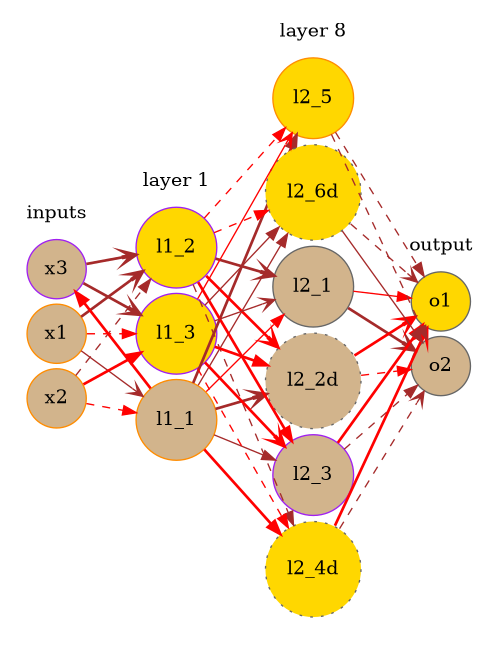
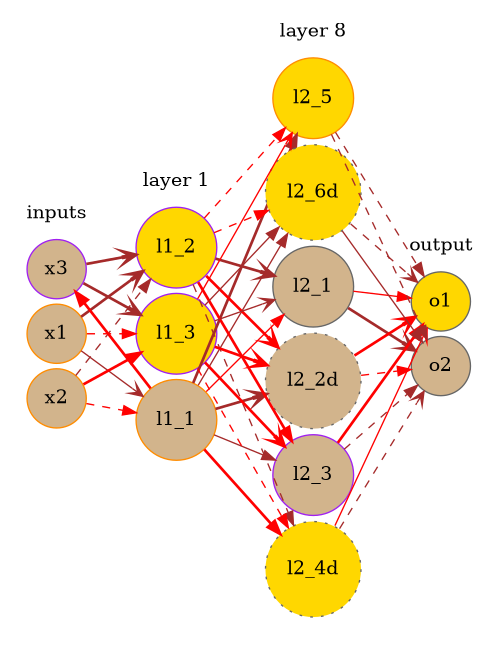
  digraph {
    nodesep=.05
    rankdir=LR
    splines=line
    node [color=gray40 fillcolor=tan shape=circle style="solid,filled"]
    edge [arrowhead=normal color=brown style=bold]
    x1 [color=darkorange]
    x2 [color=darkorange]
    x3 [color=purple]
    l1_1 [color=darkorange]
    l1_2 [color=purple fillcolor=gold]
    l1_3 [color=purple fillcolor=gold]
    l2_1
    l2_2d [style="dotted,filled"]
    l2_3 [color=purple]
    l2_4d [fillcolor=gold style="dotted,filled"]
    l2_5 [color=darkorange fillcolor=gold]
    l2_6d [fillcolor=gold style="dotted,filled"]
    o1 [fillcolor=gold]
    o2
    subgraph cluster_1 {
      color=white
      label=inputs
      x1
      x2
      x3
    }
    subgraph cluster_2 {
      color=white
      label="layer 1"
      l1_1
      l1_2
      l1_3
    }
    subgraph cluster_3 {
      color=white
      label="layer 8"
      l2_1
      l2_2d
      l2_3
      l2_4d
      l2_5
      l2_6d
    }
    subgraph cluster_4 {
      color=white
      label=output
      o1
      o2
    }
    x1 -> l1_1 [arrowhead=vee style=solid]
    x1 -> l1_2 [arrowhead=vee]
    x1 -> l1_3 [color=red style=dashed]
    x2 -> l1_1 [color=red style=dashed]
    x2 -> l1_2 [style=dashed]
    x2 -> l1_3 [color=red]
    x3 -> l1_2 [arrowhead=vee]
    x3 -> l1_3 [arrowhead=vee]
    l1_1 -> x3 [color=red]
    l1_1 -> l2_1 [color=red style=solid]
    l1_1 -> l2_2d [arrowhead=vee]
    l1_1 -> l2_3 [style=solid]
    l1_1 -> l2_4d [color=red]
    l1_1 -> l2_5
    l1_1 -> l2_6d [style=solid]
    l1_2 -> l2_1 [arrowhead=vee]
    l1_2 -> l2_2d [arrowhead=vee color=red]
    l1_2 -> l2_3 [color=red]
    l1_2 -> l2_4d [style=dashed]
    l1_2 -> l2_5 [color=red style=dashed]
    l1_2 -> l2_6d [color=red style=dashed]
    l1_3 -> l2_1 [arrowhead=vee style=solid]
-   l1_3 -> l2_2d [color=red]
+   l1_3 -> l2_2d [arrowhead=vee color=red]
    l1_3 -> l2_3 [arrowhead=vee color=red]
    l1_3 -> l2_4d [color=red style=dashed]
    l1_3 -> l2_5 [arrowhead=vee color=red style=solid]
    l1_3 -> l2_6d [style=solid]
    l2_1 -> o1 [color=red style=solid]
    l2_1 -> o2 [arrowhead=vee]
    l2_2d -> o1 [arrowhead=vee color=red]
    l2_2d -> o2 [color=red style=dashed]
    l2_3 -> o1 [color=red]
    l2_3 -> o2 [style=dashed]
-   l2_4d -> o1 [arrowhead=vee color=red]
+   l2_4d -> o1 [arrowhead=vee color=red style=solid]
    l2_4d -> o2 [arrowhead=vee style=dashed]
    l2_5 -> o1 [style=dashed]
    l2_5 -> o2 [style=dashed]
    l2_6d -> o1 [arrowhead=vee style=dashed]
    l2_6d -> o2 [style=solid]
  }
